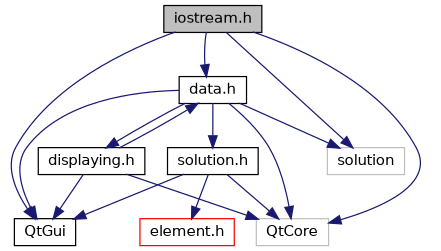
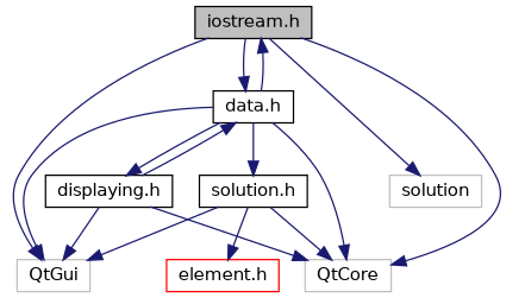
  digraph {
    node [color=black fillcolor=white fontname=Helvetica fontsize=12 shape=record style=filled]
    edge [color=midnightblue fontname=Helvetica fontsize=12 labelfontname=Helvetica labelfontsize=12 style=solid]
    n1 [fillcolor=grey75 fontcolor=black height=0.2 label="iostream.h" width=0.4]
    n2 [height=0.2 label="data.h" width=0.4]
-   n3 [height=0.2 label=QtGui width=0.4]
+   n3 [color=grey75 height=0.2 label=QtGui width=0.4]
    n4 [color=grey75 height=0.2 label=QtCore width=0.4]
    n5 [color=grey75 height=0.2 label=solution width=0.4]
    n6 [height=0.2 label="solution.h" width=0.4]
    n7 [height=0.2 label="displaying.h" width=0.4]
    n8 [color=red height=0.2 label="element.h" width=0.4]
    n1 -> n2
    n1 -> n3
    n1 -> n4
    n1 -> n5
-   n2 -> n5
+   n2 -> n1
    n2 -> n3
    n2 -> n4
    n2 -> n6
    n2 -> n7
    n6 -> n3
    n6 -> n4
    n6 -> n8
    n7 -> n2
    n7 -> n3
    n7 -> n4
  }
